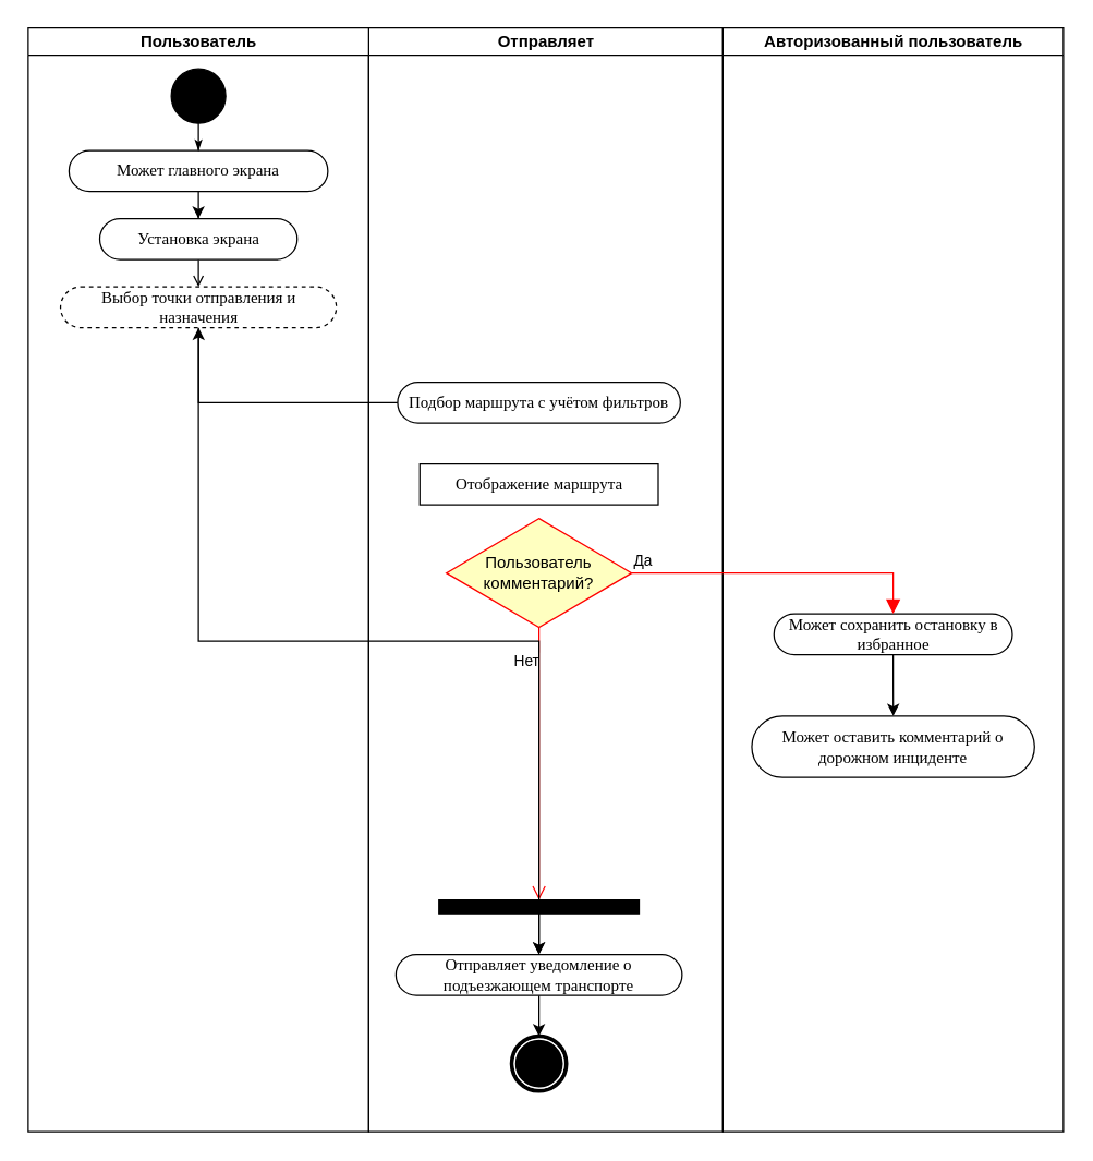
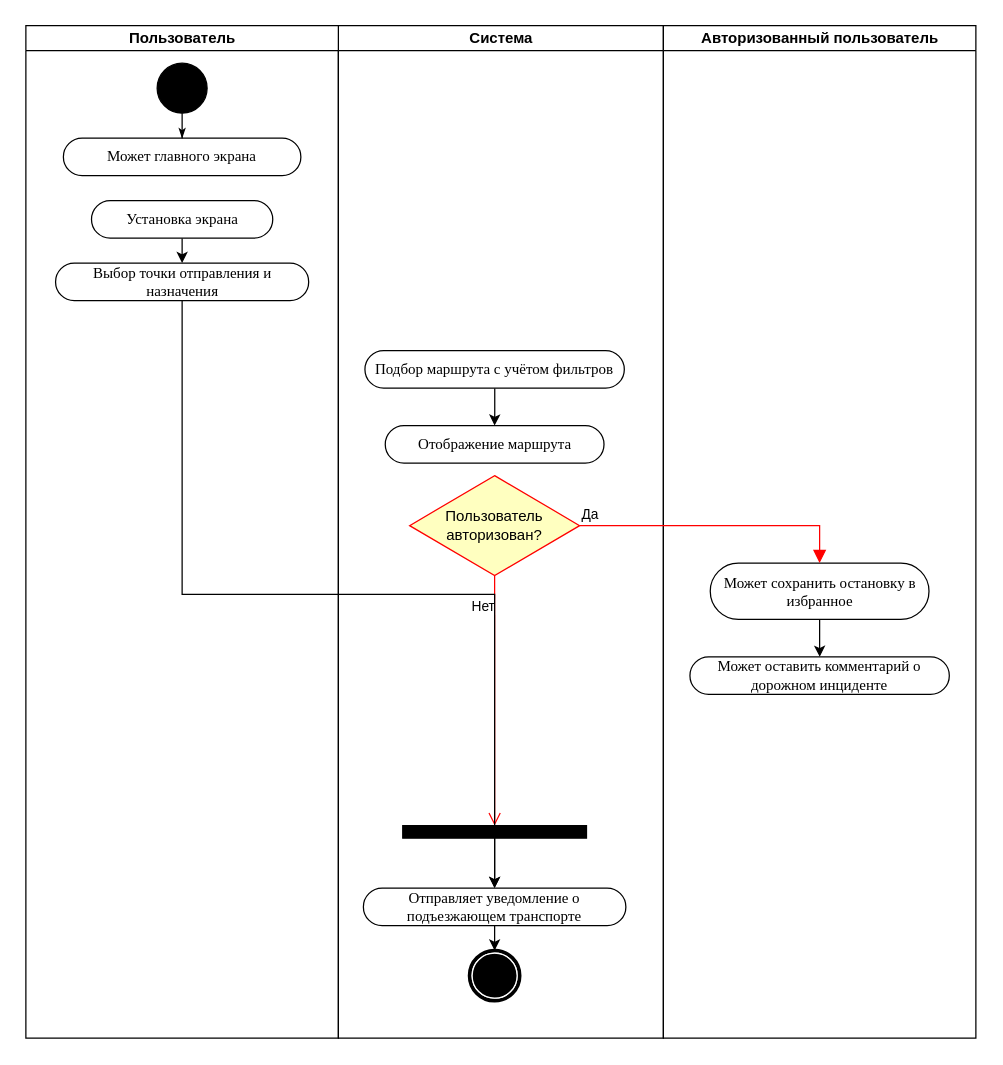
  <mxCell id="0" />
  <mxCell id="1" parent="0" />
- <mxCell id="2" value="Отправляет" style="swimlane;html=1;startSize=20;" parent="1" vertex="1"><mxGeometry x="270" y="20" width="260" height="810" as="geometry" /></mxCell>
+ <mxCell id="2" value="Система" style="swimlane;html=1;startSize=20;" parent="1" vertex="1"><mxGeometry x="270" y="20" width="260" height="810" as="geometry" /></mxCell>
  <mxCell id="3" value="" style="edgeStyle=orthogonalEdgeStyle;rounded=0;orthogonalLoop=1;jettySize=auto;html=1;" edge="1" parent="2" source="4" target="12"><mxGeometry relative="1" as="geometry" /></mxCell>
- <mxCell id="4" value="Отправляет уведомление о подъезжающем транспорте" style="rounded=1;whiteSpace=wrap;html=1;shadow=0;comic=0;labelBackgroundColor=none;strokeWidth=1;fontFamily=Verdana;fontSize=12;align=center;arcSize=50;" parent="2" vertex="1"><mxGeometry x="20" y="680" width="210" height="30" as="geometry" /></mxCell>
- <mxCell id="5" value="" style="edgeStyle=orthogonalEdgeStyle;rounded=0;orthogonalLoop=1;jettySize=auto;html=1;" edge="1" parent="2" source="6" target="24"><mxGeometry relative="1" as="geometry" /></mxCell>
+ <mxCell id="4" value="Отправляет уведомление о подъезжающем транспорте" style="rounded=1;whiteSpace=wrap;html=1;shadow=0;comic=0;labelBackgroundColor=none;strokeWidth=1;fontFamily=Verdana;fontSize=12;align=center;arcSize=50;" parent="2" vertex="1"><mxGeometry x="20" y="690" width="210" height="30" as="geometry" /></mxCell>
+ <mxCell id="5" value="" style="edgeStyle=orthogonalEdgeStyle;rounded=0;orthogonalLoop=1;jettySize=auto;html=1;" edge="1" parent="2" source="6" target="7"><mxGeometry relative="1" as="geometry" /></mxCell>
  <mxCell id="6" value="Подбор маршрута с учётом фильтров" style="rounded=1;whiteSpace=wrap;html=1;shadow=0;comic=0;labelBackgroundColor=none;strokeWidth=1;fontFamily=Verdana;fontSize=12;align=center;arcSize=50;" parent="2" vertex="1"><mxGeometry x="21.25" y="260" width="207.5" height="30" as="geometry" /></mxCell>
- <mxCell id="7" value="Отображение маршрута" style="whiteSpace=wrap;html=1;shadow=0;comic=0;labelBackgroundColor=none;strokeWidth=1;fontFamily=Verdana;fontSize=12;align=center;arcSize=50;rounded=0;" parent="2" vertex="1"><mxGeometry x="37.5" y="320" width="175" height="30" as="geometry" /></mxCell>
- <mxCell id="8" value="Пользователь комментарий?" style="rhombus;whiteSpace=wrap;html=1;fontColor=#000000;fillColor=#ffffc0;strokeColor=#ff0000;" vertex="1" parent="2"><mxGeometry x="57" y="360" width="136" height="80" as="geometry" /></mxCell>
+ <mxCell id="7" value="Отображение маршрута" style="rounded=1;whiteSpace=wrap;html=1;shadow=0;comic=0;labelBackgroundColor=none;strokeWidth=1;fontFamily=Verdana;fontSize=12;align=center;arcSize=50;" parent="2" vertex="1"><mxGeometry x="37.5" y="320" width="175" height="30" as="geometry" /></mxCell>
+ <mxCell id="8" value="Пользователь авторизован?" style="rhombus;whiteSpace=wrap;html=1;fontColor=#000000;fillColor=#ffffc0;strokeColor=#ff0000;" vertex="1" parent="2"><mxGeometry x="57" y="360" width="136" height="80" as="geometry" /></mxCell>
  <mxCell id="9" value="" style="edgeStyle=orthogonalEdgeStyle;rounded=0;orthogonalLoop=1;jettySize=auto;html=1;" edge="1" parent="2" source="10" target="4"><mxGeometry relative="1" as="geometry" /></mxCell>
  <mxCell id="10" value="" style="whiteSpace=wrap;html=1;rounded=0;shadow=0;comic=0;labelBackgroundColor=none;strokeWidth=1;fillColor=#000000;fontFamily=Verdana;fontSize=12;align=center;rotation=0;" parent="2" vertex="1"><mxGeometry x="51.5" y="640" width="147" height="10" as="geometry" /></mxCell>
  <mxCell id="11" value="Нет" style="edgeStyle=orthogonalEdgeStyle;html=1;align=left;verticalAlign=top;endArrow=open;endSize=8;strokeColor=#ff0000;rounded=0;entryX=0.5;entryY=0;entryDx=0;entryDy=0;" edge="1" source="8" parent="2" target="10"><mxGeometry x="-0.877" y="-20" relative="1" as="geometry"><mxPoint x="-136.5" y="570" as="targetPoint" /><mxPoint as="offset" /></mxGeometry></mxCell>
  <mxCell id="12" value="" style="shape=mxgraph.bpmn.shape;html=1;verticalLabelPosition=bottom;labelBackgroundColor=#ffffff;verticalAlign=top;perimeter=ellipsePerimeter;outline=end;symbol=terminate;rounded=0;shadow=0;comic=0;strokeWidth=1;fontFamily=Verdana;fontSize=12;align=center;" parent="2" vertex="1"><mxGeometry x="105" y="740" width="40" height="40" as="geometry" /></mxCell>
  <mxCell id="13" value="Авторизованный пользователь" style="swimlane;html=1;startSize=20;" parent="1" vertex="1"><mxGeometry x="530" y="20" width="250" height="810" as="geometry" /></mxCell>
  <mxCell id="14" value="" style="edgeStyle=orthogonalEdgeStyle;rounded=0;orthogonalLoop=1;jettySize=auto;html=1;" edge="1" parent="13" source="15" target="16"><mxGeometry relative="1" as="geometry" /></mxCell>
- <mxCell id="15" value="Может сохранить остановку в избранное" style="rounded=1;whiteSpace=wrap;html=1;shadow=0;comic=0;labelBackgroundColor=none;strokeWidth=1;fontFamily=Verdana;fontSize=12;align=center;arcSize=50;" parent="13" vertex="1"><mxGeometry x="37.5" y="430" width="175" height="30" as="geometry" /></mxCell>
- <mxCell id="16" value="Может оставить комментарий о дорожном инциденте" style="rounded=1;whiteSpace=wrap;html=1;shadow=0;comic=0;labelBackgroundColor=none;strokeWidth=1;fontFamily=Verdana;fontSize=12;align=center;arcSize=50;" parent="13" vertex="1"><mxGeometry x="21.25" y="505" width="207.5" height="45" as="geometry" /></mxCell>
+ <mxCell id="15" value="Может сохранить остановку в избранное" style="rounded=1;whiteSpace=wrap;html=1;shadow=0;comic=0;labelBackgroundColor=none;strokeWidth=1;fontFamily=Verdana;fontSize=12;align=center;arcSize=50;" parent="13" vertex="1"><mxGeometry x="37.5" y="430" width="175" height="45" as="geometry" /></mxCell>
+ <mxCell id="16" value="Может оставить комментарий о дорожном инциденте" style="rounded=1;whiteSpace=wrap;html=1;shadow=0;comic=0;labelBackgroundColor=none;strokeWidth=1;fontFamily=Verdana;fontSize=12;align=center;arcSize=50;" parent="13" vertex="1"><mxGeometry x="21.25" y="505" width="207.5" height="30" as="geometry" /></mxCell>
  <mxCell id="17" value="Пользователь" style="swimlane;html=1;startSize=20;" parent="1" vertex="1"><mxGeometry x="20" y="20" width="250" height="810" as="geometry" /></mxCell>
  <mxCell id="18" value="" style="ellipse;whiteSpace=wrap;html=1;rounded=0;shadow=0;comic=0;labelBackgroundColor=none;strokeWidth=1;fillColor=#000000;fontFamily=Verdana;fontSize=12;align=center;" parent="17" vertex="1"><mxGeometry x="105" y="30" width="40" height="40" as="geometry" /></mxCell>
- <mxCell id="19" value="" style="edgeStyle=orthogonalEdgeStyle;rounded=0;orthogonalLoop=1;jettySize=auto;html=1;" edge="1" parent="17" source="20" target="23"><mxGeometry relative="1" as="geometry" /></mxCell>
  <mxCell id="20" value="Может главного экрана" style="rounded=1;whiteSpace=wrap;html=1;shadow=0;comic=0;labelBackgroundColor=none;strokeWidth=1;fontFamily=Verdana;fontSize=12;align=center;arcSize=50;" parent="17" vertex="1"><mxGeometry x="30" y="90" width="190" height="30" as="geometry" /></mxCell>
  <mxCell id="21" style="edgeStyle=orthogonalEdgeStyle;rounded=0;html=1;labelBackgroundColor=none;startArrow=none;startFill=0;startSize=5;endArrow=classicThin;endFill=1;endSize=5;jettySize=auto;orthogonalLoop=1;strokeWidth=1;fontFamily=Verdana;fontSize=12" parent="17" source="18" target="20" edge="1"><mxGeometry relative="1" as="geometry" /></mxCell>
- <mxCell id="22" value="" style="edgeStyle=orthogonalEdgeStyle;rounded=0;orthogonalLoop=1;jettySize=auto;html=1;endArrow=open;" edge="1" parent="17" source="23" target="24"><mxGeometry relative="1" as="geometry" /></mxCell>
+ <mxCell id="22" value="" style="edgeStyle=orthogonalEdgeStyle;rounded=0;orthogonalLoop=1;jettySize=auto;html=1;" edge="1" parent="17" source="23" target="24"><mxGeometry relative="1" as="geometry" /></mxCell>
  <mxCell id="23" value="Установка экрана" style="rounded=1;whiteSpace=wrap;html=1;shadow=0;comic=0;labelBackgroundColor=none;strokeWidth=1;fontFamily=Verdana;fontSize=12;align=center;arcSize=50;" vertex="1" parent="17"><mxGeometry x="52.5" y="140" width="145" height="30" as="geometry" /></mxCell>
- <mxCell id="24" value="Выбор точки отправления и назначения" style="rounded=1;whiteSpace=wrap;html=1;shadow=0;comic=0;labelBackgroundColor=none;strokeWidth=1;fontFamily=Verdana;fontSize=12;align=center;arcSize=50;dashed=1;" vertex="1" parent="17"><mxGeometry x="23.75" y="190" width="202.5" height="30" as="geometry" /></mxCell>
+ <mxCell id="24" value="Выбор точки отправления и назначения" style="rounded=1;whiteSpace=wrap;html=1;shadow=0;comic=0;labelBackgroundColor=none;strokeWidth=1;fontFamily=Verdana;fontSize=12;align=center;arcSize=50;" vertex="1" parent="17"><mxGeometry x="23.75" y="190" width="202.5" height="30" as="geometry" /></mxCell>
  <mxCell id="25" style="edgeStyle=orthogonalEdgeStyle;rounded=0;orthogonalLoop=1;jettySize=auto;html=1;exitX=0.5;exitY=1;exitDx=0;exitDy=0;" edge="1" parent="1" source="24" target="4"><mxGeometry relative="1" as="geometry" /></mxCell>
  <mxCell id="26" value="Да" style="edgeStyle=orthogonalEdgeStyle;html=1;align=left;verticalAlign=bottom;endArrow=block;endSize=8;strokeColor=#ff0000;rounded=0;entryX=0.5;entryY=0;entryDx=0;entryDy=0;" edge="1" source="8" parent="1" target="15"><mxGeometry x="-1" relative="1" as="geometry"><mxPoint x="273.5" y="510" as="targetPoint" /></mxGeometry></mxCell>
